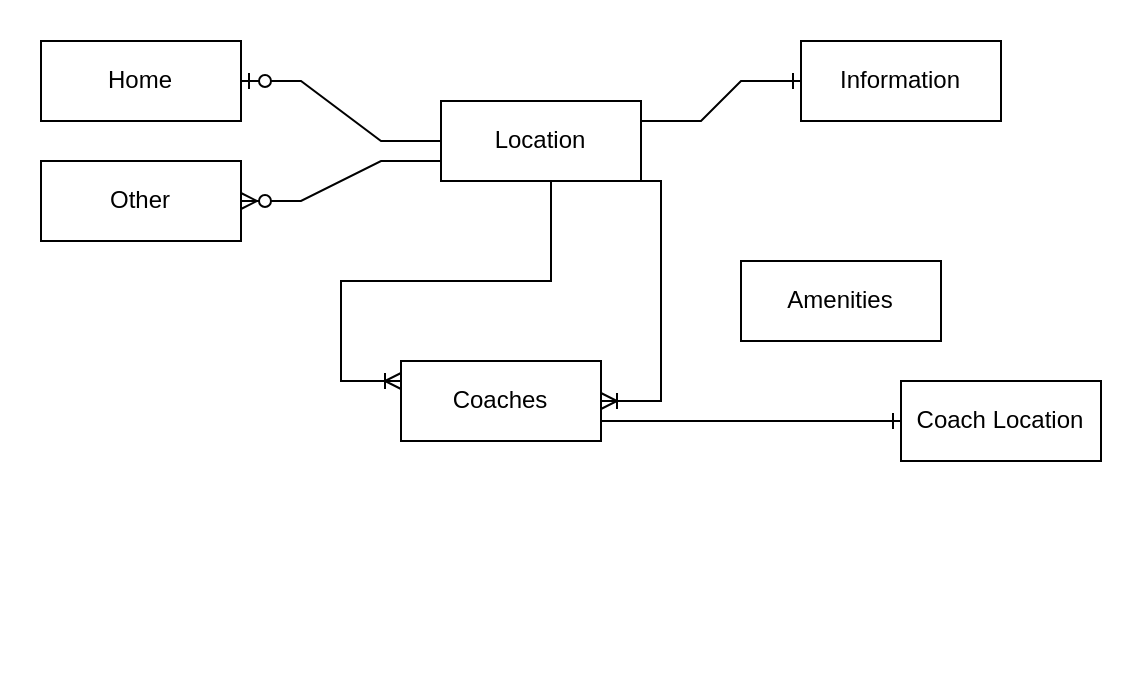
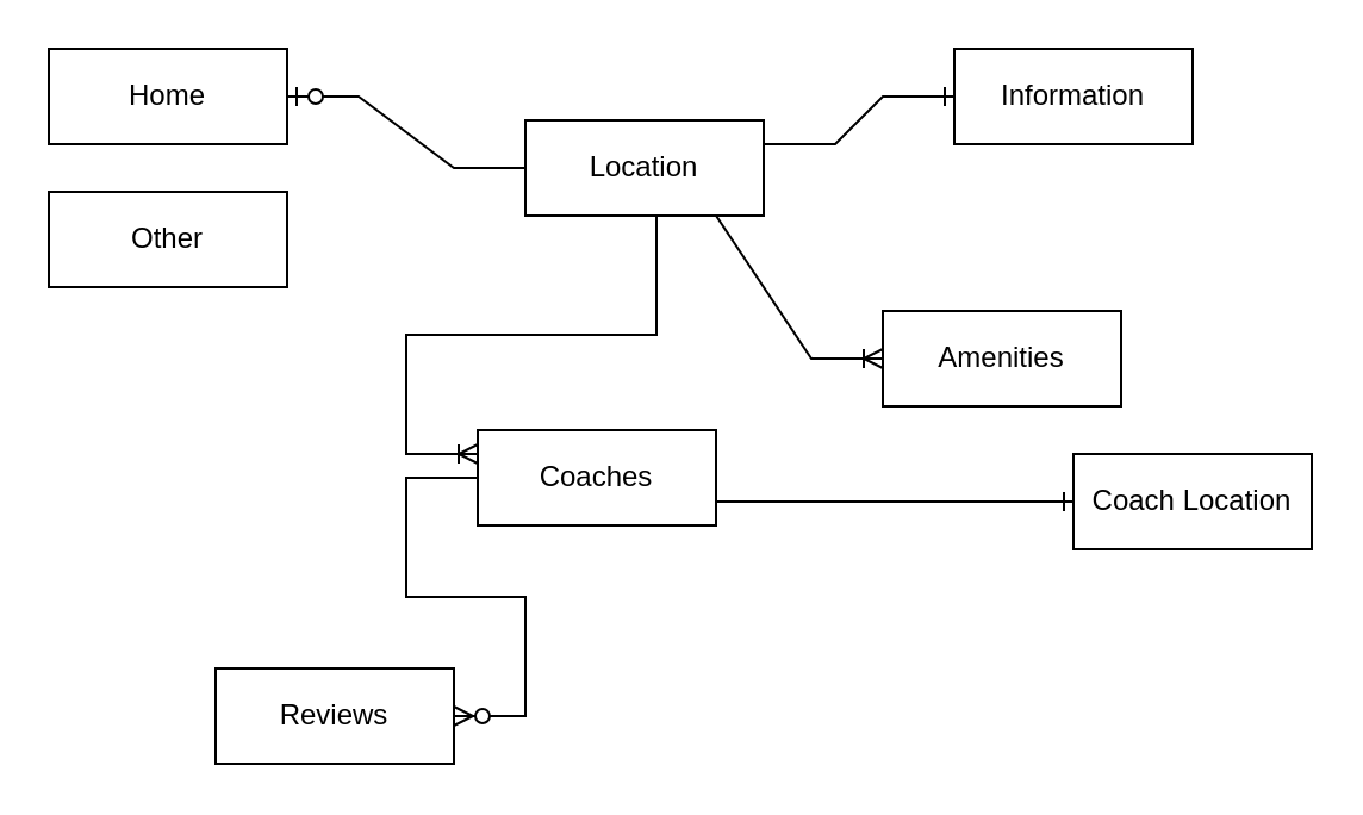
  <mxCell id="0" />
  <mxCell id="1" parent="0" />
  <mxCell id="2" value="Location" style="whiteSpace=wrap;html=1;align=center;" vertex="1" parent="1"><mxGeometry x="220" y="50" width="100" height="40" as="geometry" /></mxCell>
  <mxCell id="3" value="Home" style="whiteSpace=wrap;html=1;align=center;" vertex="1" parent="1"><mxGeometry x="20" y="20" width="100" height="40" as="geometry" /></mxCell>
  <mxCell id="4" value="Other" style="whiteSpace=wrap;html=1;align=center;" vertex="1" parent="1"><mxGeometry x="20" y="80" width="100" height="40" as="geometry" /></mxCell>
  <mxCell id="5" value="" style="edgeStyle=entityRelationEdgeStyle;fontSize=12;html=1;endArrow=ERzeroToOne;endFill=1;rounded=0;entryX=1;entryY=0.5;entryDx=0;entryDy=0;exitX=0;exitY=0.5;exitDx=0;exitDy=0;" edge="1" parent="1" source="2" target="3"><mxGeometry width="100" height="100" relative="1" as="geometry"><mxPoint x="230" y="340" as="sourcePoint" /><mxPoint x="330" y="240" as="targetPoint" /></mxGeometry></mxCell>
- <mxCell id="6" value="" style="edgeStyle=entityRelationEdgeStyle;fontSize=12;html=1;endArrow=ERzeroToMany;endFill=1;rounded=0;exitX=0;exitY=0.75;exitDx=0;exitDy=0;entryX=1;entryY=0.5;entryDx=0;entryDy=0;" edge="1" parent="1" source="2" target="4"><mxGeometry width="100" height="100" relative="1" as="geometry"><mxPoint x="230" y="340" as="sourcePoint" /><mxPoint x="330" y="240" as="targetPoint" /></mxGeometry></mxCell>
  <mxCell id="7" value="Information" style="whiteSpace=wrap;html=1;align=center;" vertex="1" parent="1"><mxGeometry x="400" y="20" width="100" height="40" as="geometry" /></mxCell>
  <mxCell id="8" value="" style="edgeStyle=entityRelationEdgeStyle;fontSize=12;html=1;endArrow=ERone;endFill=1;rounded=0;entryX=0;entryY=0.5;entryDx=0;entryDy=0;exitX=1;exitY=0.25;exitDx=0;exitDy=0;" edge="1" parent="1" source="2" target="7"><mxGeometry width="100" height="100" relative="1" as="geometry"><mxPoint x="230" y="340" as="sourcePoint" /><mxPoint x="330" y="240" as="targetPoint" /></mxGeometry></mxCell>
  <mxCell id="9" value="Amenities" style="whiteSpace=wrap;html=1;align=center;" vertex="1" parent="1"><mxGeometry x="370" y="130" width="100" height="40" as="geometry" /></mxCell>
- <mxCell id="10" value="" style="edgeStyle=entityRelationEdgeStyle;fontSize=12;html=1;endArrow=ERoneToMany;rounded=0;exitX=0.5;exitY=1;exitDx=0;exitDy=0;" edge="1" parent="1" source="2" target="11"><mxGeometry width="100" height="100" relative="1" as="geometry"><mxPoint x="230" y="340" as="sourcePoint" /><mxPoint x="330" y="240" as="targetPoint" /></mxGeometry></mxCell>
+ <mxCell id="10" value="" style="edgeStyle=entityRelationEdgeStyle;fontSize=12;html=1;endArrow=ERoneToMany;rounded=0;entryX=0;entryY=0.5;entryDx=0;entryDy=0;exitX=0.5;exitY=1;exitDx=0;exitDy=0;" edge="1" parent="1" source="2" target="9"><mxGeometry width="100" height="100" relative="1" as="geometry"><mxPoint x="230" y="340" as="sourcePoint" /><mxPoint x="330" y="240" as="targetPoint" /></mxGeometry></mxCell>
  <mxCell id="11" value="Coaches" style="whiteSpace=wrap;html=1;align=center;" vertex="1" parent="1"><mxGeometry x="200" y="180" width="100" height="40" as="geometry" /></mxCell>
  <mxCell id="12" value="" style="edgeStyle=entityRelationEdgeStyle;fontSize=12;html=1;endArrow=ERoneToMany;rounded=0;exitX=0.25;exitY=1;exitDx=0;exitDy=0;" edge="1" parent="1" source="2"><mxGeometry width="100" height="100" relative="1" as="geometry"><mxPoint x="230" y="340" as="sourcePoint" /><mxPoint x="200" y="190" as="targetPoint" /></mxGeometry></mxCell>
  <mxCell id="13" value="Coach Location" style="whiteSpace=wrap;html=1;align=center;" vertex="1" parent="1"><mxGeometry x="450" y="190" width="100" height="40" as="geometry" /></mxCell>
  <mxCell id="14" value="" style="edgeStyle=entityRelationEdgeStyle;fontSize=12;html=1;endArrow=ERone;endFill=1;rounded=0;exitX=1;exitY=0.75;exitDx=0;exitDy=0;" edge="1" parent="1" source="11" target="13"><mxGeometry width="100" height="100" relative="1" as="geometry"><mxPoint x="230" y="340" as="sourcePoint" /><mxPoint x="330" y="240" as="targetPoint" /></mxGeometry></mxCell>
+ <mxCell id="15" value="Reviews" style="whiteSpace=wrap;html=1;align=center;" vertex="1" parent="1"><mxGeometry x="90" y="280" width="100" height="40" as="geometry" /></mxCell>
+ <mxCell id="16" value="" style="edgeStyle=entityRelationEdgeStyle;fontSize=12;html=1;endArrow=ERzeroToMany;endFill=1;rounded=0;entryX=1;entryY=0.5;entryDx=0;entryDy=0;exitX=0;exitY=0.5;exitDx=0;exitDy=0;" edge="1" parent="1" source="11" target="15"><mxGeometry width="100" height="100" relative="1" as="geometry"><mxPoint x="230" y="340" as="sourcePoint" /><mxPoint x="330" y="240" as="targetPoint" /></mxGeometry></mxCell>
